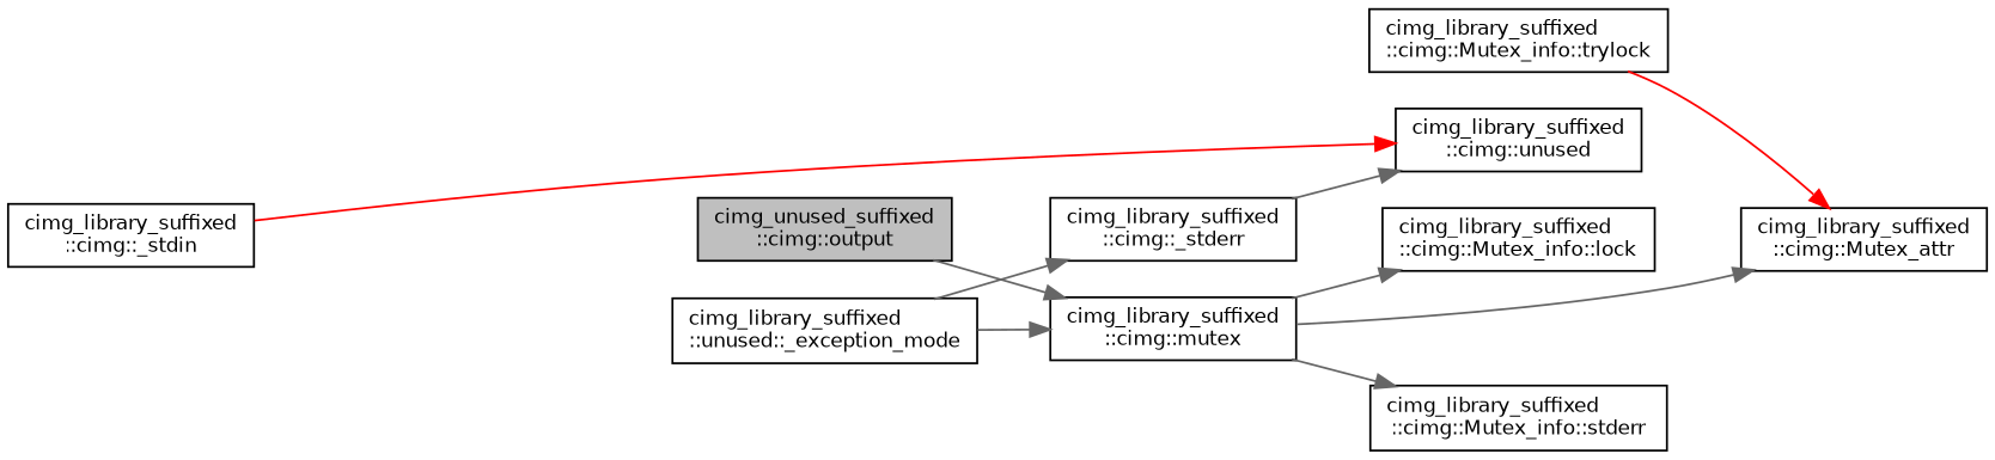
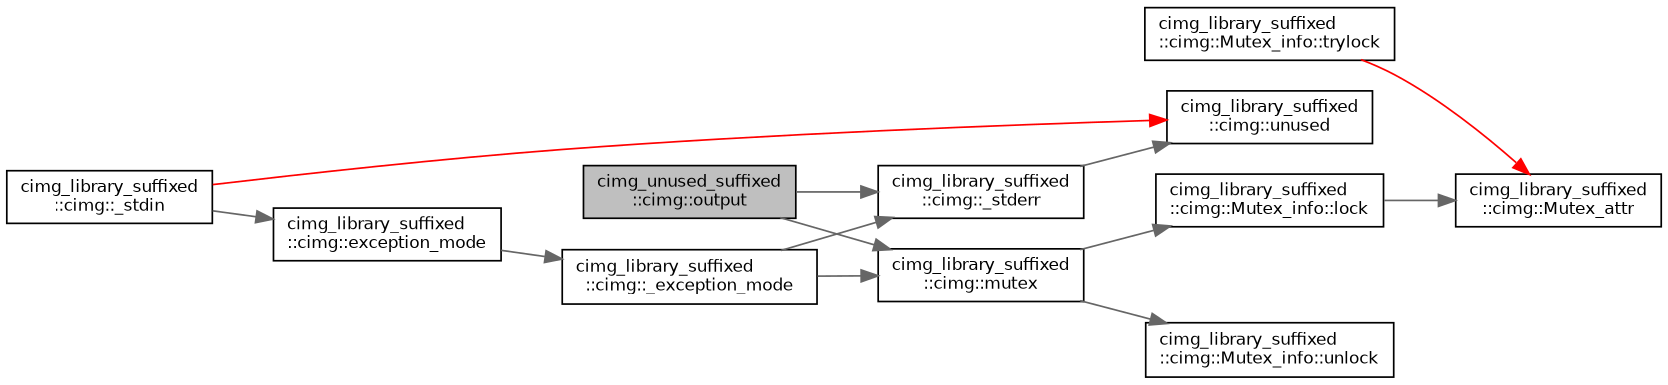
  digraph {
    rankdir=LR
    node [color=black fillcolor=white fontname=Helvetica fontsize=10 shape=record style=filled]
    edge [color=gray40 fontname=Helvetica fontsize=10 labelfontname=Helvetica labelfontsize=10 style=solid]
    n1 [fillcolor=grey75 fontcolor=black height=0.2 label="cimg_unused_suffixed\l::cimg::output" width=0.4]
    n2 [height=0.2 label="cimg_library_suffixed\l::cimg::_stderr" width=0.4]
    n3 [height=0.2 label="cimg_library_suffixed\l::cimg::mutex" width=0.4]
    n4 [height=0.2 label="cimg_library_suffixed\l::cimg::unused" width=0.4]
    n5 [height=0.2 label="cimg_library_suffixed\l::cimg::Mutex_info::lock" width=0.4]
    n6 [height=0.2 label="cimg_library_suffixed\l::cimg::Mutex_attr" width=0.4]
-   n7 [height=0.2 label="cimg_library_suffixed\l::cimg::Mutex_info::stderr" width=0.4]
-   n9 [height=0.2 label="cimg_library_suffixed\l::unused::_exception_mode" width=0.4]
+   n7 [height=0.2 label="cimg_library_suffixed\l::cimg::Mutex_info::unlock" width=0.4]
+   n8 [height=0.2 label="cimg_library_suffixed\l::cimg::exception_mode" width=0.4]
+   n9 [height=0.2 label="cimg_library_suffixed\l::cimg::_exception_mode" width=0.4]
    n10 [height=0.2 label="cimg_library_suffixed\l::cimg::_stdin" width=0.4]
    n11 [height=0.2 label="cimg_library_suffixed\l::cimg::Mutex_info::trylock" width=0.4]
+   n1 -> n2
    n1 -> n3
    n2 -> n4
    n3 -> n5
-   n3 -> n6
+   n5 -> n6
    n3 -> n7
+   n8 -> n9
    n9 -> n2
    n9 -> n3
    n10 -> n4 [color=red]
+   n10 -> n8
    n11 -> n6 [color=red]
  }
